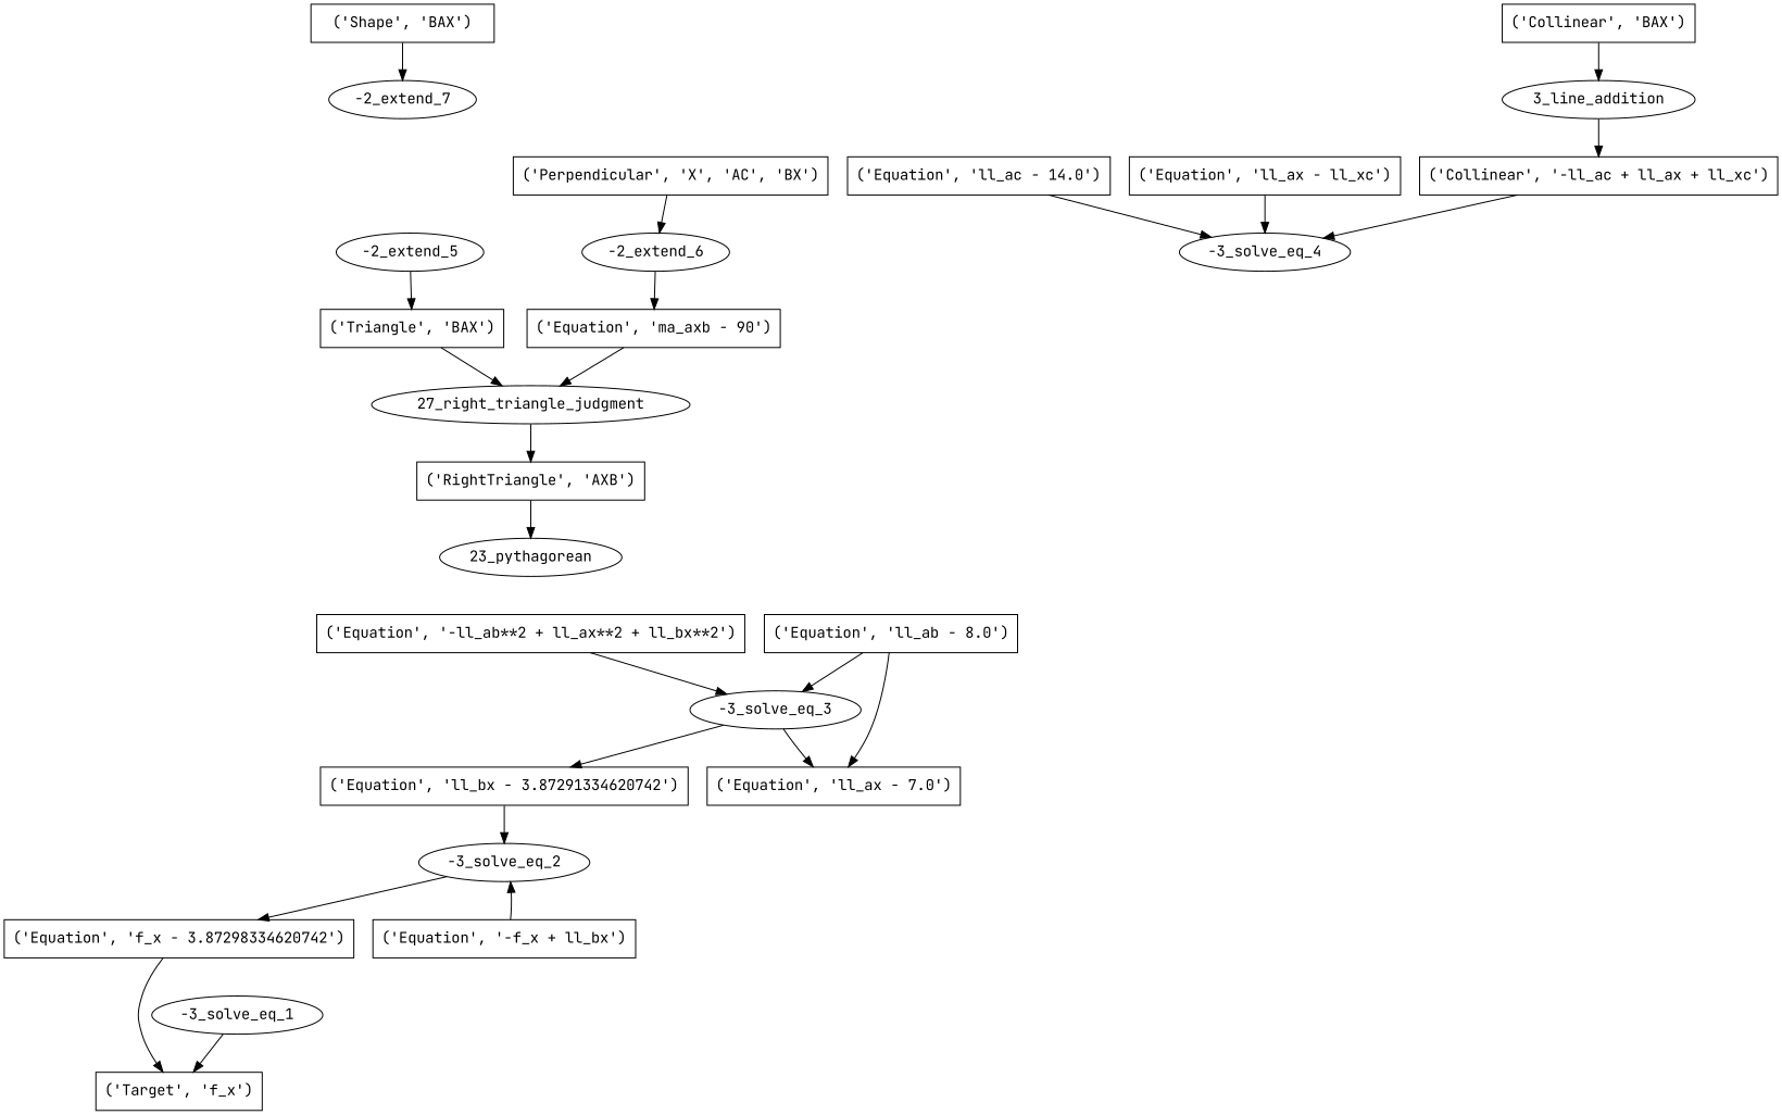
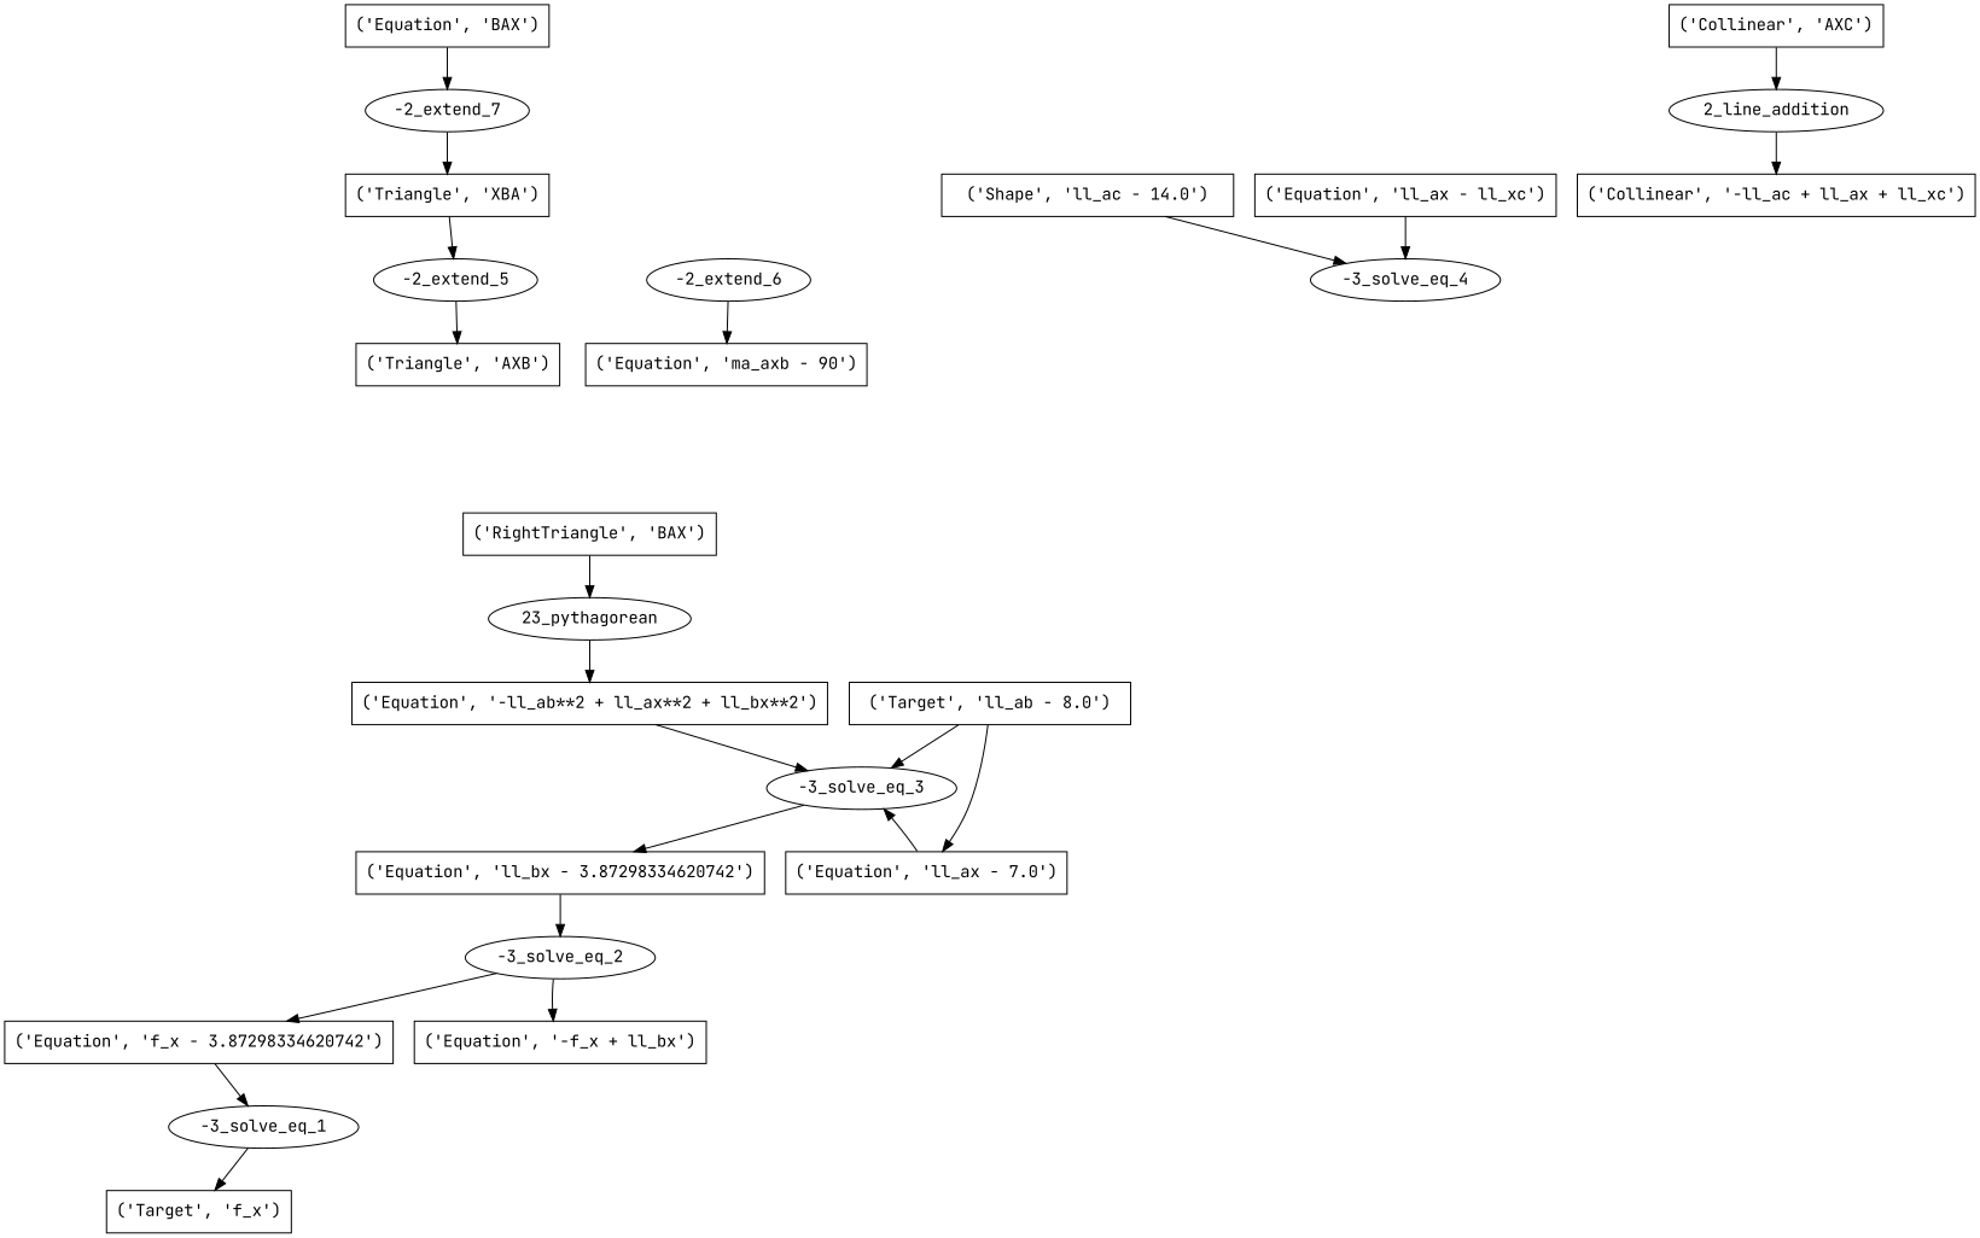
  digraph {
    fontname="JetBrains Mono"
    node [fontname="JetBrains Mono" shape=box]
    edge [fontname="JetBrains Mono"]
    n1 [label="('Target', 'f_x')"]
    n2 [label="-3_solve_eq_1" shape=""]
    n3 [label="('Equation', 'f_x - 3.87298334620742')"]
    n4 [label="-3_solve_eq_2" shape=""]
    n5 [label="('Equation', '-f_x + ll_bx')"]
-   n6 [label="('Equation', 'll_bx - 3.87291334620742')"]
+   n6 [label="('Equation', 'll_bx - 3.87298334620742')"]
    n7 [label="-3_solve_eq_3" shape=""]
-   n8 [label="('Equation', 'll_ab - 8.0')"]
+   n8 [label="('Target', 'll_ab - 8.0')"]
    n9 [label="('Equation', 'll_ax - 7.0')"]
    n10 [label="('Equation', '-ll_ab**2 + ll_ax**2 + ll_bx**2')"]
    n11 [label="-3_solve_eq_4" shape=""]
-   n12 [label="('Equation', 'll_ac - 14.0')"]
+   n12 [label="('Shape', 'll_ac - 14.0')"]
    n13 [label="('Equation', 'll_ax - ll_xc')"]
    n14 [label="('Collinear', '-ll_ac + ll_ax + ll_xc')"]
    n15 [label="23_pythagorean" shape=""]
-   n16 [label="('RightTriangle', 'AXB')"]
-   n17 [label="3_line_addition" shape=""]
-   n18 [label="('Collinear', 'BAX')"]
-   n19 [label="27_right_triangle_judgment" shape=""]
-   n20 [label="('Triangle', 'BAX')"]
+   n16 [label="('RightTriangle', 'BAX')"]
+   n17 [label="2_line_addition" shape=""]
+   n18 [label="('Collinear', 'AXC')"]
+   n20 [label="('Triangle', 'AXB')"]
    n21 [label="('Equation', 'ma_axb - 90')"]
    n22 [label="-2_extend_5" shape=""]
+   n23 [label="('Triangle', 'XBA')"]
    n24 [label="-2_extend_6" shape=""]
-   n25 [label="('Perpendicular', 'X', 'AC', 'BX')"]
    n26 [label="-2_extend_7" shape=""]
-   n27 [label="('Shape', 'BAX')"]
+   n27 [label="('Equation', 'BAX')"]
    n2 -> n1
-   n3 -> n1
+   n3 -> n2
    n4 -> n3
-   n5 -> n4
+   n4 -> n5
    n6 -> n4
    n7 -> n6
    n8 -> n7
    n8 -> n9
-   n7 -> n9
+   n9 -> n7
    n10 -> n7
    n12 -> n11
    n13 -> n11
-   n14 -> n11
+   n15 -> n10
    n16 -> n15
    n17 -> n14
    n18 -> n17
-   n19 -> n16
-   n20 -> n19
-   n21 -> n19
    n22 -> n20
+   n23 -> n22
    n24 -> n21
-   n25 -> n24
+   n26 -> n23
    n27 -> n26
  }
